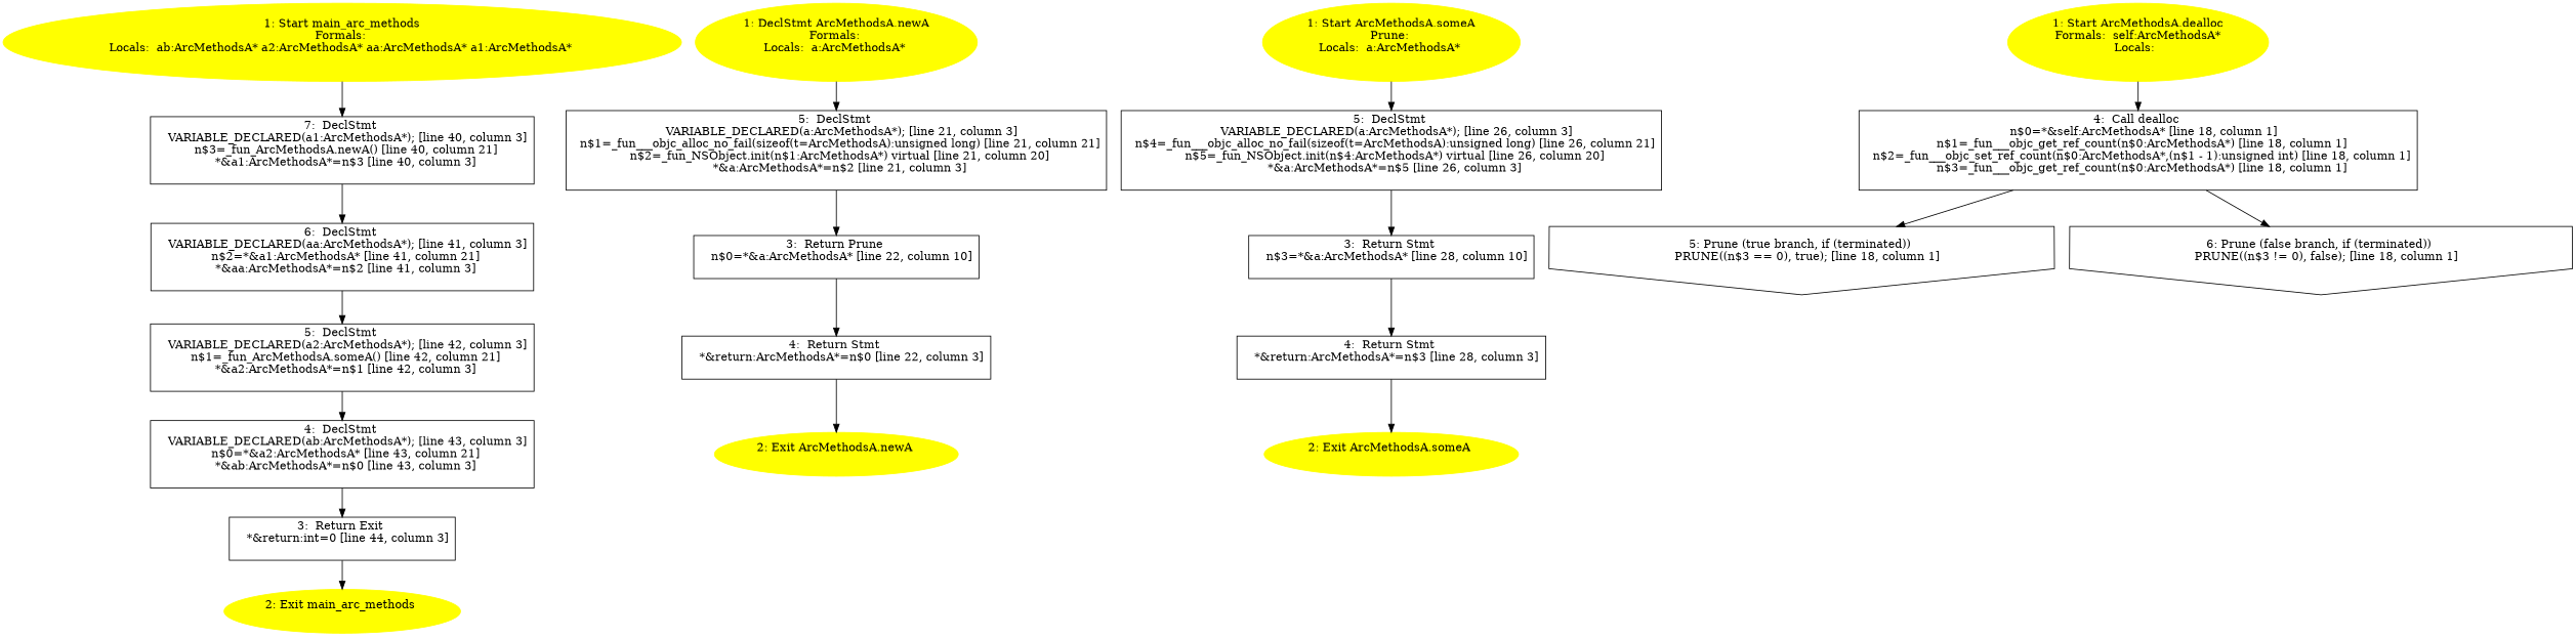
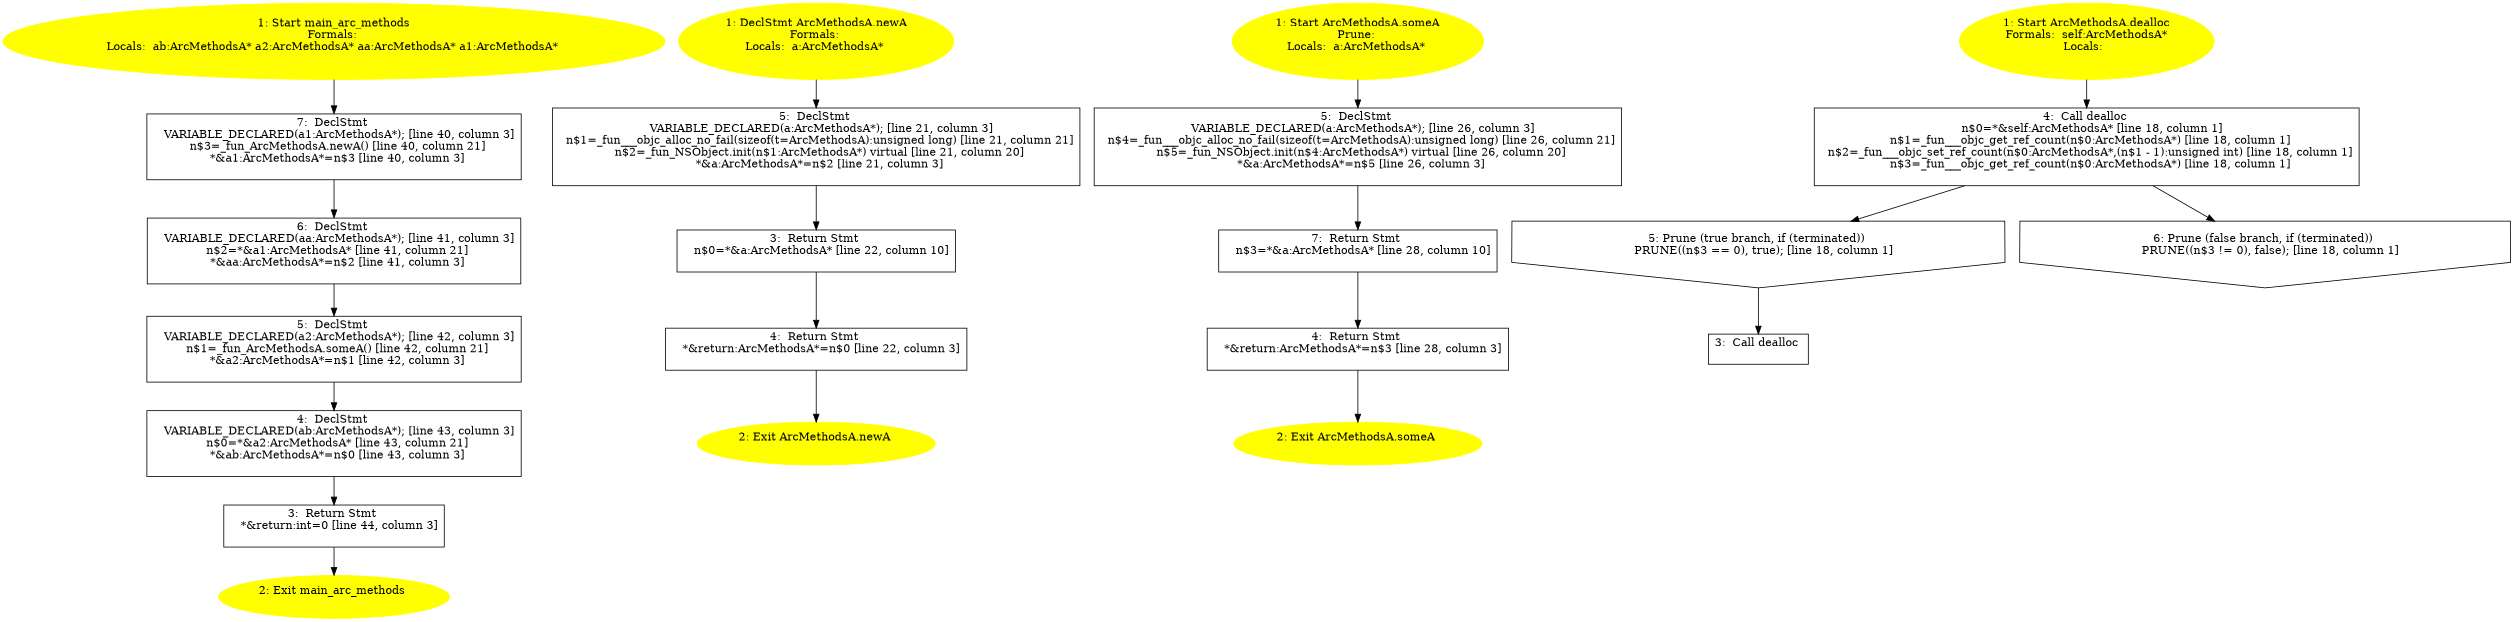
  digraph {
    node [shape=box]
    n1 [color=yellow label="1: Start main_arc_methods\nFormals: \nLocals:  ab:ArcMethodsA* a2:ArcMethodsA* aa:ArcMethodsA* a1:ArcMethodsA* \n  " style=filled shape=""]
    n2 [label="7:  DeclStmt \n   VARIABLE_DECLARED(a1:ArcMethodsA*); [line 40, column 3]\n  n$3=_fun_ArcMethodsA.newA() [line 40, column 21]\n  *&a1:ArcMethodsA*=n$3 [line 40, column 3]\n "]
    n3 [label="6:  DeclStmt \n   VARIABLE_DECLARED(aa:ArcMethodsA*); [line 41, column 3]\n  n$2=*&a1:ArcMethodsA* [line 41, column 21]\n  *&aa:ArcMethodsA*=n$2 [line 41, column 3]\n "]
    n4 [label="5:  DeclStmt \n   VARIABLE_DECLARED(a2:ArcMethodsA*); [line 42, column 3]\n  n$1=_fun_ArcMethodsA.someA() [line 42, column 21]\n  *&a2:ArcMethodsA*=n$1 [line 42, column 3]\n "]
    n5 [color=yellow label="2: Exit main_arc_methods \n  " style=filled shape=""]
-   n6 [label="3:  Return Exit \n   *&return:int=0 [line 44, column 3]\n "]
+   n6 [label="3:  Return Stmt \n   *&return:int=0 [line 44, column 3]\n "]
    n7 [label="4:  DeclStmt \n   VARIABLE_DECLARED(ab:ArcMethodsA*); [line 43, column 3]\n  n$0=*&a2:ArcMethodsA* [line 43, column 21]\n  *&ab:ArcMethodsA*=n$0 [line 43, column 3]\n "]
    n8 [color=yellow label="1: DeclStmt ArcMethodsA.newA\nFormals: \nLocals:  a:ArcMethodsA* \n  " style=filled shape=""]
    n9 [label="5:  DeclStmt \n   VARIABLE_DECLARED(a:ArcMethodsA*); [line 21, column 3]\n  n$1=_fun___objc_alloc_no_fail(sizeof(t=ArcMethodsA):unsigned long) [line 21, column 21]\n  n$2=_fun_NSObject.init(n$1:ArcMethodsA*) virtual [line 21, column 20]\n  *&a:ArcMethodsA*=n$2 [line 21, column 3]\n "]
-   n10 [label="3:  Return Prune \n   n$0=*&a:ArcMethodsA* [line 22, column 10]\n "]
+   n10 [label="3:  Return Stmt \n   n$0=*&a:ArcMethodsA* [line 22, column 10]\n "]
    n11 [label="4:  Return Stmt \n   *&return:ArcMethodsA*=n$0 [line 22, column 3]\n "]
    n12 [color=yellow label="2: Exit ArcMethodsA.newA \n  " style=filled shape=""]
    n13 [color=yellow label="1: Start ArcMethodsA.someA\nPrune: \nLocals:  a:ArcMethodsA* \n  " style=filled shape=""]
    n14 [label="5:  DeclStmt \n   VARIABLE_DECLARED(a:ArcMethodsA*); [line 26, column 3]\n  n$4=_fun___objc_alloc_no_fail(sizeof(t=ArcMethodsA):unsigned long) [line 26, column 21]\n  n$5=_fun_NSObject.init(n$4:ArcMethodsA*) virtual [line 26, column 20]\n  *&a:ArcMethodsA*=n$5 [line 26, column 3]\n "]
-   n15 [label="3:  Return Stmt \n   n$3=*&a:ArcMethodsA* [line 28, column 10]\n "]
+   n15 [label="7:  Return Stmt \n   n$3=*&a:ArcMethodsA* [line 28, column 10]\n "]
    n16 [label="4:  Return Stmt \n   *&return:ArcMethodsA*=n$3 [line 28, column 3]\n "]
    n17 [color=yellow label="2: Exit ArcMethodsA.someA \n  " style=filled shape=""]
    n18 [color=yellow label="1: Start ArcMethodsA.dealloc\nFormals:  self:ArcMethodsA*\nLocals:  \n  " style=filled shape=""]
    n19 [label="4:  Call dealloc \n   n$0=*&self:ArcMethodsA* [line 18, column 1]\n  n$1=_fun___objc_get_ref_count(n$0:ArcMethodsA*) [line 18, column 1]\n  n$2=_fun___objc_set_ref_count(n$0:ArcMethodsA*,(n$1 - 1):unsigned int) [line 18, column 1]\n  n$3=_fun___objc_get_ref_count(n$0:ArcMethodsA*) [line 18, column 1]\n "]
    n20 [label="5: Prune (true branch, if (terminated)) \n   PRUNE((n$3 == 0), true); [line 18, column 1]\n " shape=invhouse]
    n21 [label="6: Prune (false branch, if (terminated)) \n   PRUNE((n$3 != 0), false); [line 18, column 1]\n " shape=invhouse]
+   n22 [label="3:  Call dealloc \n  "]
    n1 -> n2
    n2 -> n3
    n3 -> n4
    n4 -> n7
    n6 -> n5
    n7 -> n6
    n8 -> n9
    n9 -> n10
    n10 -> n11
    n11 -> n12
    n13 -> n14
    n14 -> n15
    n15 -> n16
    n16 -> n17
    n18 -> n19
    n19 -> n20
    n19 -> n21
+   n20 -> n22
  }
